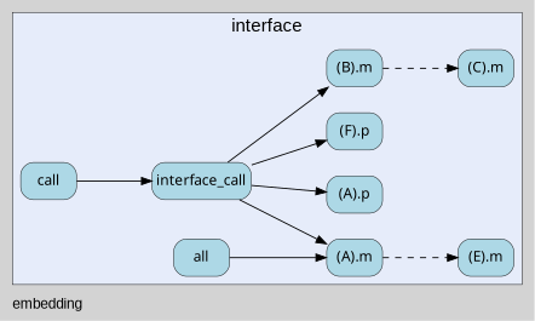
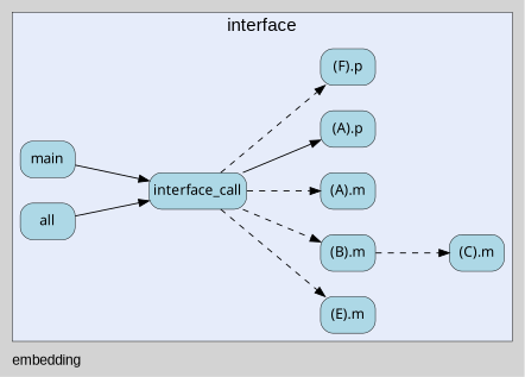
  digraph {
    bgcolor=lightgray
    fontname=Arial
    fontsize=14
    label=embedding
    labeljust=l
    nodesep=0.35
    penwidth=0.5
    rankdir=LR
    style=solid
    node [fillcolor=lightblue fontname=Verdana margin="0.05,0.0" penwidth=0.5 shape=box style="filled,rounded"]
    edge [minlen=2 style=dashed]
    n1 [label=interface_call]
    n2 [label="(E).m"]
    n3 [label="(B).m"]
    n4 [label="(A).m"]
    n5 [label="(C).m"]
    n6 [label="(A).p"]
    n7 [label="(F).p"]
-   n8 [label=call]
+   n8 [label=main]
    n9 [label=all]
    subgraph cluster_1 {
      bgcolor="#e6ecfa"
      fontsize=18
      label=interface
      labeljust=c
      labelloc=t
      n1
      n2
      n3
      n4
      n5
      n6
      n7
      n8
      n9
    }
-   n4 -> n2
-   n1 -> n3 [style=solid]
-   n1 -> n4 [style=solid]
+   n1 -> n2
+   n1 -> n3
+   n1 -> n4
    n1 -> n6 [style=solid]
-   n1 -> n7 [style=solid]
+   n1 -> n7
    n3 -> n5
    n8 -> n1 [style=""]
-   n9 -> n4 [style=""]
+   n9 -> n1 [style=""]
  }
